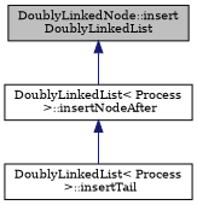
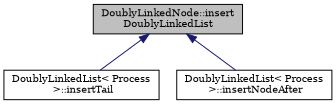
  digraph {
    fontname="DejaVu Serif"
    rankdir=TB
    node [color=black fillcolor=white fontname="DejaVu Serif" fontsize=10 shape=record style=filled]
    edge [color=midnightblue dir=back fontname="DejaVu Serif" fontsize=10 labelfontname=Helvetica labelfontsize=10 style=solid]
    n1 [fillcolor=grey75 fontcolor=black height=0.2 label="DoublyLinkedNode::insert\lDoublyLinkedList" width=0.4]
    n2 [height=0.2 label="DoublyLinkedList\< Process\l \>::insertTail" width=0.4]
    n3 [height=0.2 label="DoublyLinkedList\< Process\l \>::insertNodeAfter" width=0.4]
-   n3 -> n2
+   n1 -> n2
    n1 -> n3
  }
